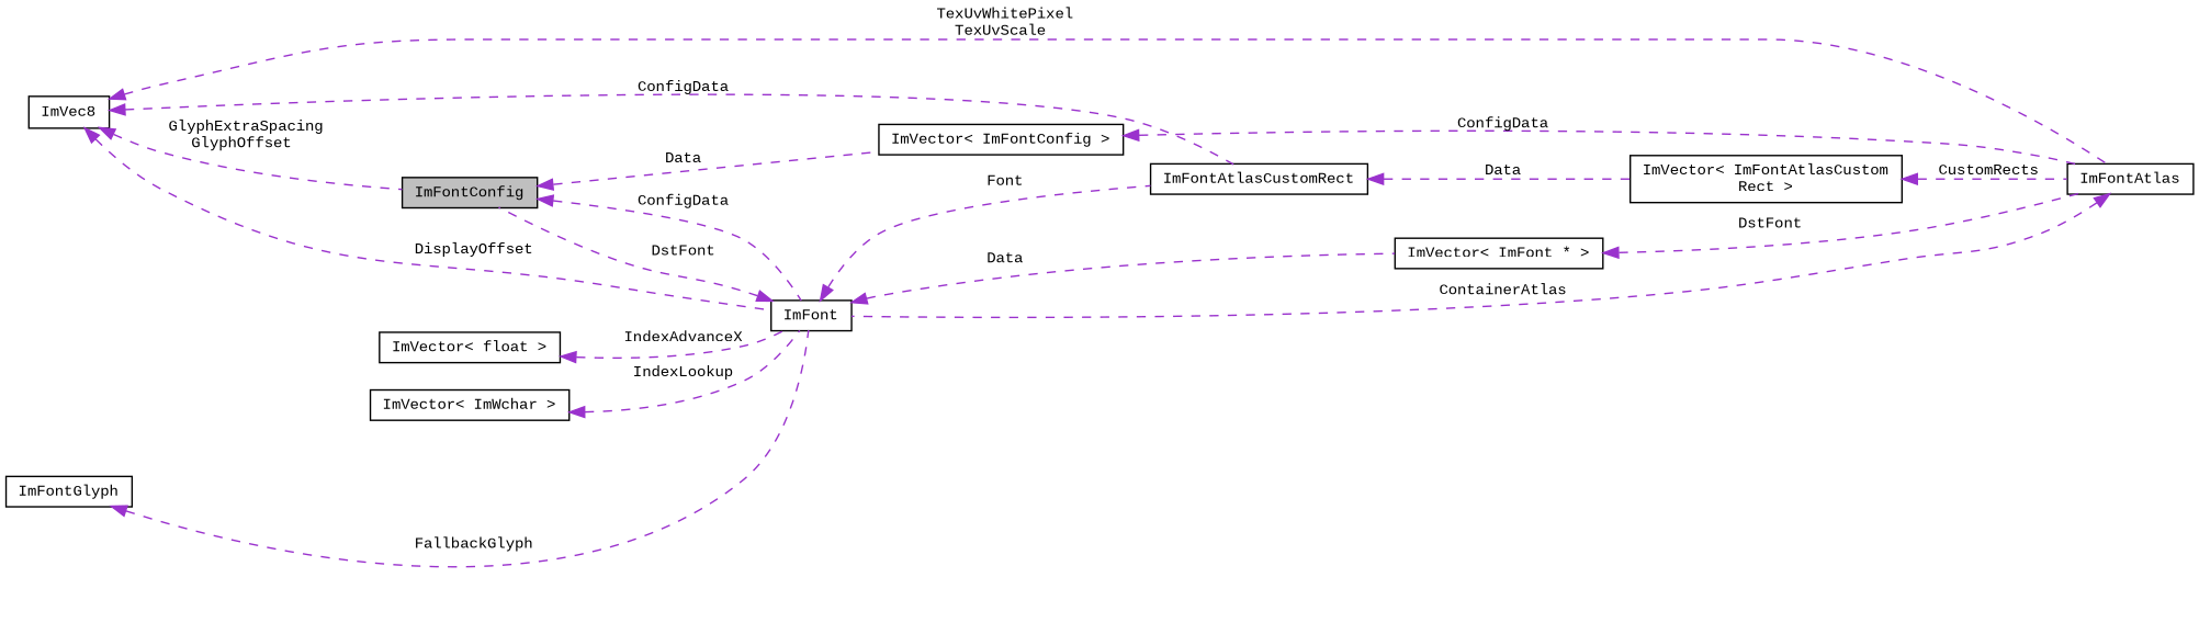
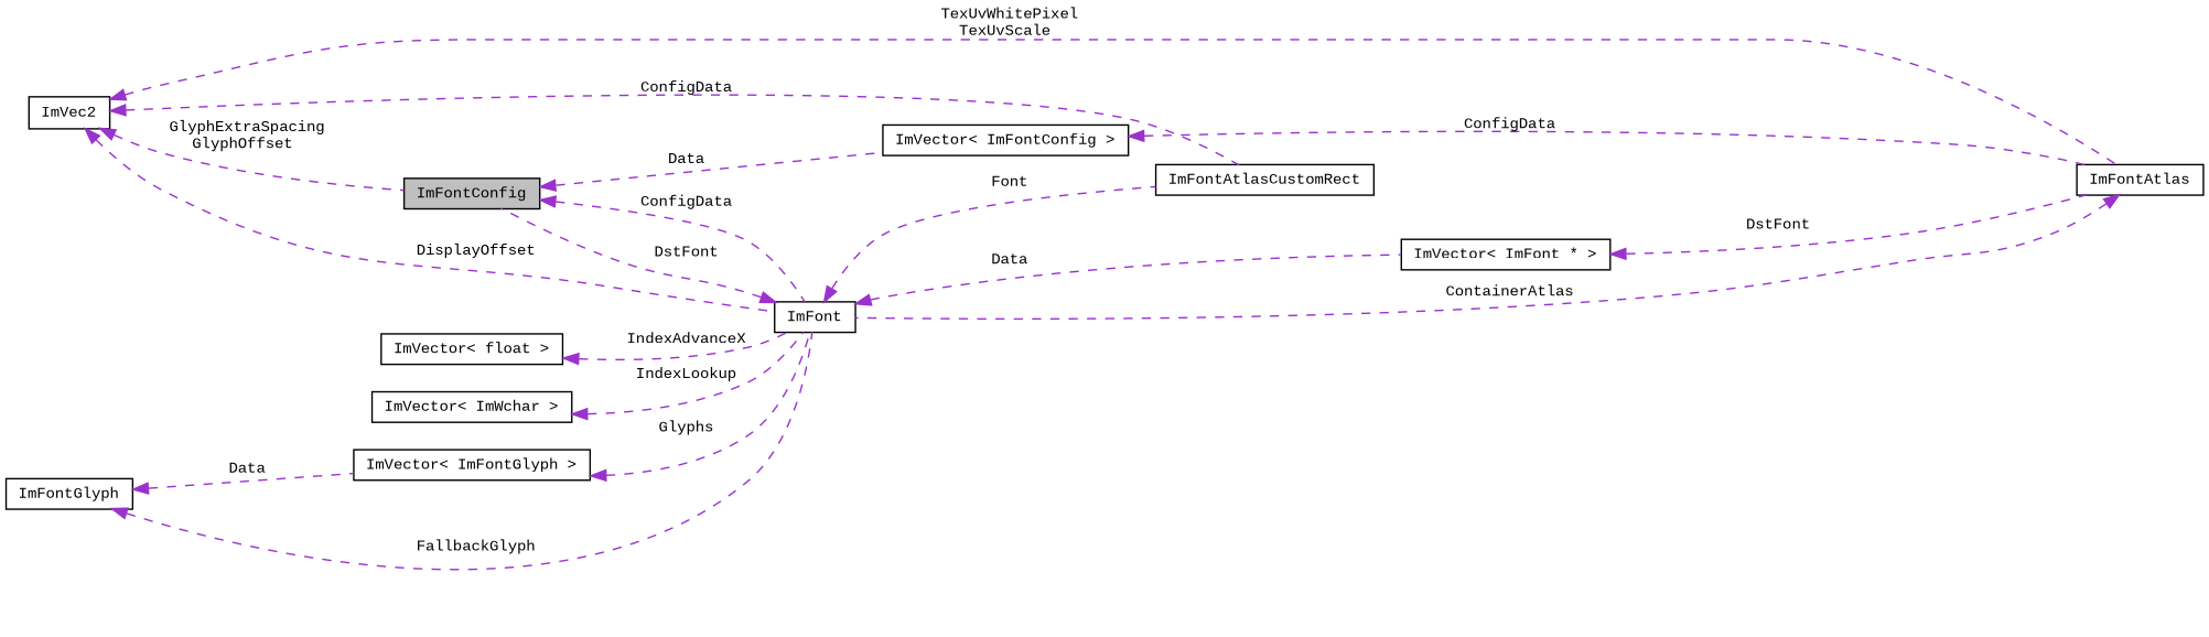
  digraph {
    fontname="Liberation Mono"
    rankdir=LR
    node [color=black fillcolor=white fontname="Liberation Mono" fontsize=10 shape=record style=filled]
    edge [color=darkorchid3 dir=back fontname="Liberation Mono" fontsize=10 labelfontname=Helvetica labelfontsize=10 style=dashed]
    n1 [fillcolor=grey75 fontcolor=black height=0.2 label=ImFontConfig width=0.4]
    n2 [height=0.2 label=ImFont width=0.4]
    n3 [height=0.2 label="ImVector\< ImFontConfig \>" width=0.4]
    n4 [height=0.2 label=ImFontAtlasCustomRect width=0.4]
    n5 [height=0.2 label="ImVector\< ImFont * \>" width=0.4]
    n6 [height=0.2 label=ImFontAtlas width=0.4]
-   n7 [height=0.2 label=ImVec8 width=0.4]
-   n8 [height=0.2 label="ImVector\< ImFontAtlasCustom\lRect \>" width=0.4]
+   n7 [height=0.2 label=ImVec2 width=0.4]
+   n9 [height=0.2 label="ImVector\< ImFontGlyph \>" width=0.4]
    n10 [height=0.2 label=ImFontGlyph width=0.4]
    n11 [height=0.2 label="ImVector\< float \>" width=0.4]
    n12 [height=0.2 label="ImVector\< ImWchar \>" width=0.4]
    n1 -> n2 [label=" ConfigData"]
    n1 -> n3 [label=" Data"]
    n2 -> n1 [label=" DstFont"]
    n2 -> n4 [label=" Font"]
    n2 -> n5 [label=" Data"]
    n3 -> n6 [label=" ConfigData"]
-   n4 -> n8 [label=" Data"]
    n5 -> n6 [label=" DstFont"]
    n6 -> n2 [label=" ContainerAtlas"]
    n7 -> n1 [label=" GlyphExtraSpacing\nGlyphOffset"]
    n7 -> n2 [label=" DisplayOffset"]
    n7 -> n4 [label=" ConfigData"]
    n7 -> n6 [label=" TexUvWhitePixel\nTexUvScale"]
-   n8 -> n6 [label=" CustomRects"]
+   n9 -> n2 [label=" Glyphs"]
    n10 -> n2 [label=" FallbackGlyph"]
+   n10 -> n9 [label=" Data"]
    n11 -> n2 [label=" IndexAdvanceX"]
    n12 -> n2 [label=" IndexLookup"]
  }
